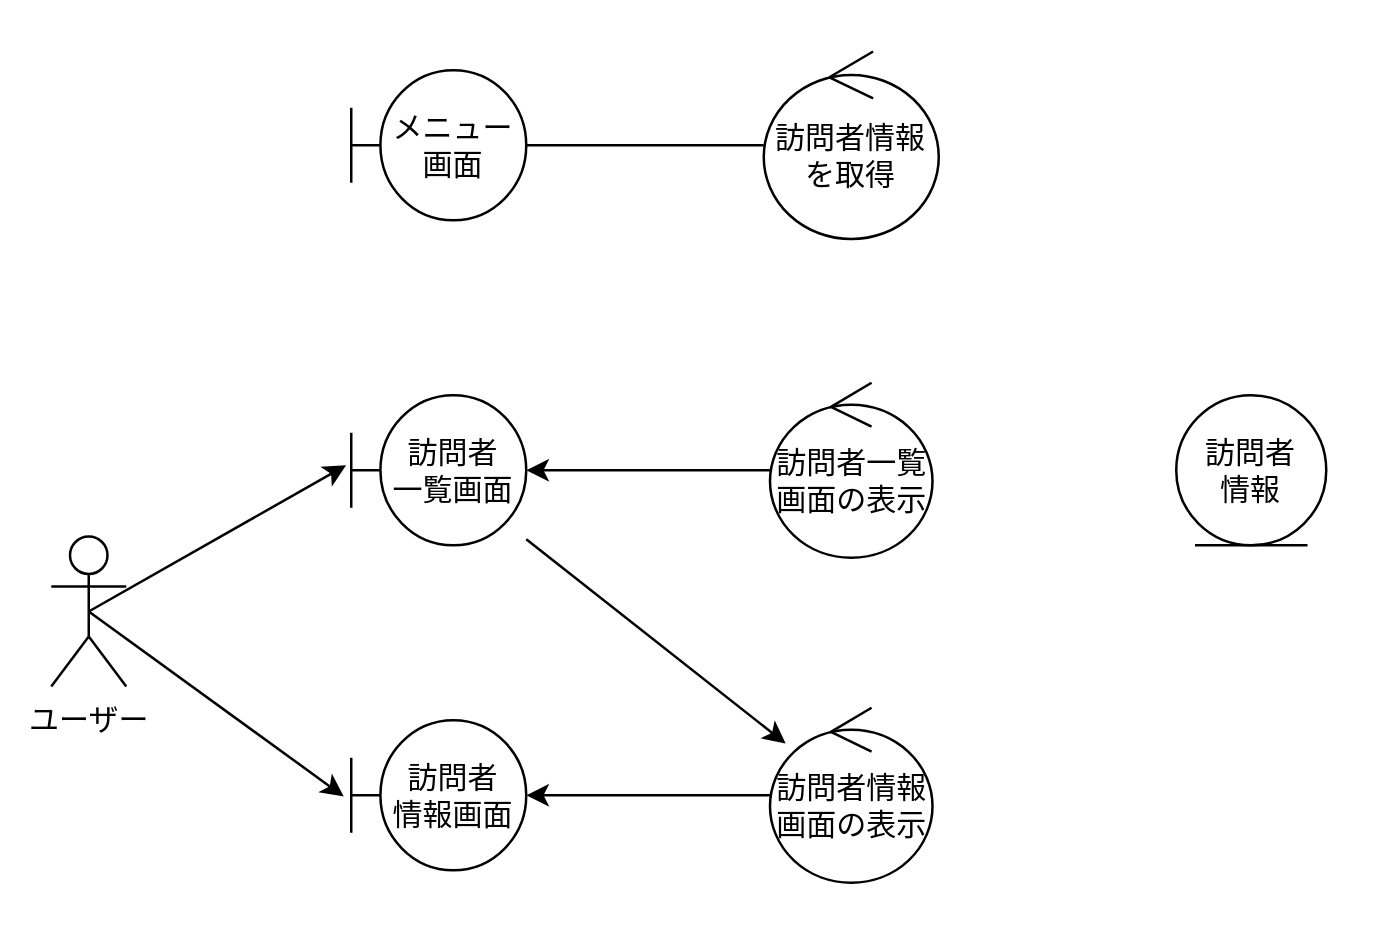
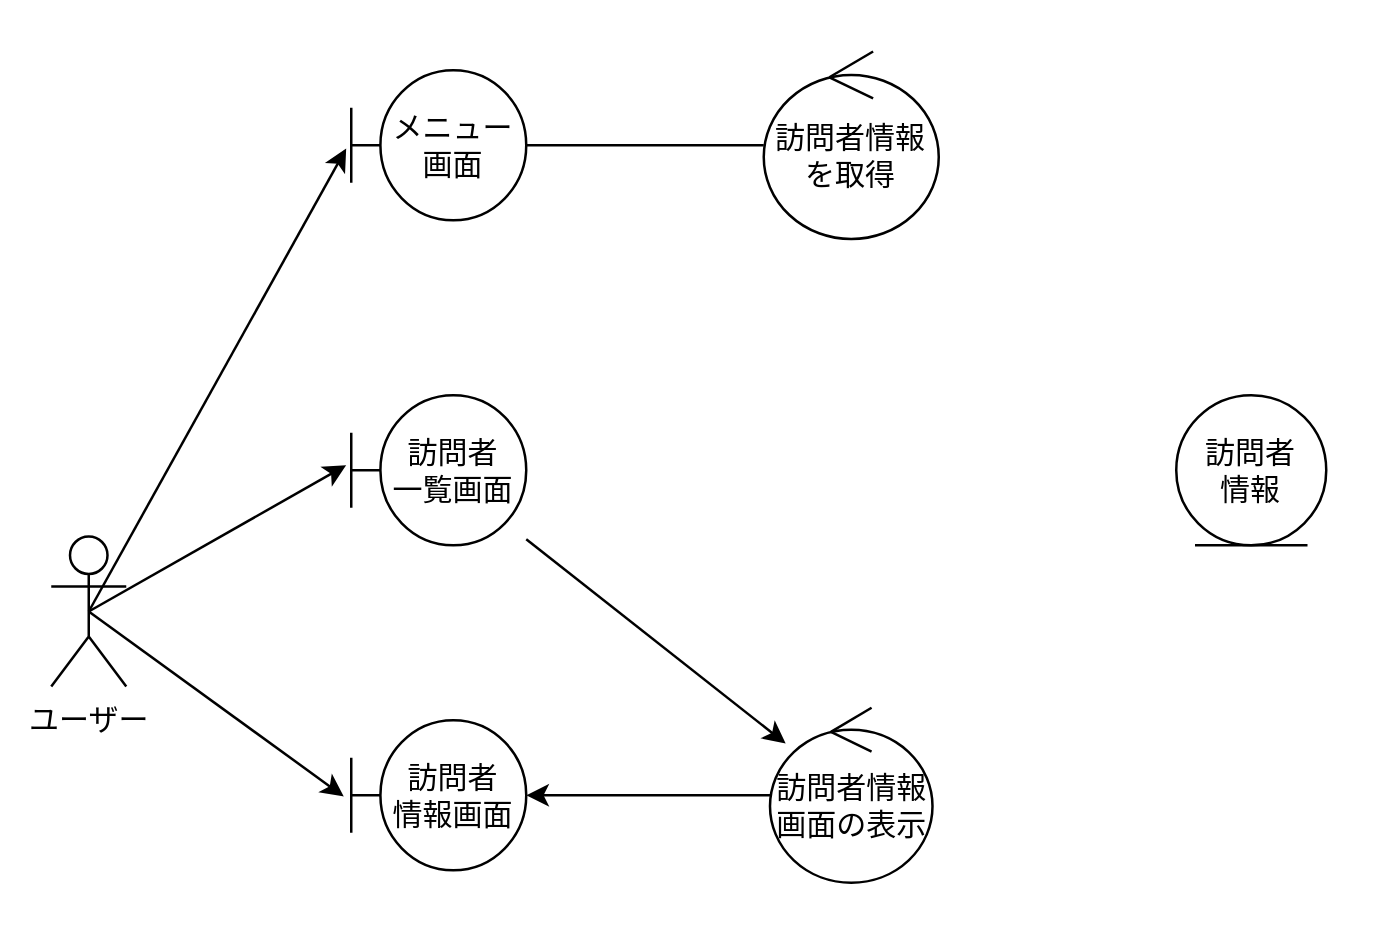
  <mxCell id="0" />
  <mxCell id="1" parent="0" />
  <mxCell id="2" value="ユーザー" style="shape=umlActor;verticalLabelPosition=bottom;verticalAlign=top;html=1;" parent="1" vertex="1"><mxGeometry x="20" y="214" width="30" height="60" as="geometry" /></mxCell>
  <mxCell id="3" value="メニュー画面" style="shape=umlBoundary;whiteSpace=wrap;html=1;" parent="1" vertex="1"><mxGeometry x="140" y="27.5" width="70" height="60" as="geometry" /></mxCell>
  <mxCell id="4" value="訪問者&lt;br&gt;一覧画面" style="shape=umlBoundary;whiteSpace=wrap;html=1;" parent="1" vertex="1"><mxGeometry x="140" y="157.5" width="70" height="60" as="geometry" /></mxCell>
+ <mxCell id="5" value="" style="endArrow=classic;html=1;rounded=0;exitX=0.5;exitY=0.5;exitDx=0;exitDy=0;exitPerimeter=0;entryX=-0.029;entryY=0.522;entryDx=0;entryDy=0;entryPerimeter=0;" parent="1" source="2" target="3" edge="1"><mxGeometry width="50" height="50" relative="1" as="geometry"><mxPoint x="240" y="224" as="sourcePoint" /><mxPoint x="290" y="174" as="targetPoint" /></mxGeometry></mxCell>
  <mxCell id="6" value="" style="endArrow=classic;html=1;rounded=0;exitX=0.5;exitY=0.5;exitDx=0;exitDy=0;exitPerimeter=0;entryX=-0.029;entryY=0.467;entryDx=0;entryDy=0;entryPerimeter=0;" parent="1" source="2" target="4" edge="1"><mxGeometry width="50" height="50" relative="1" as="geometry"><mxPoint x="140" y="274" as="sourcePoint" /><mxPoint x="245" y="214" as="targetPoint" /></mxGeometry></mxCell>
  <mxCell id="7" value="訪問者情報&lt;br&gt;を取得" style="ellipse;shape=umlControl;whiteSpace=wrap;html=1;" parent="1" vertex="1"><mxGeometry x="305" y="20" width="70" height="75" as="geometry" /></mxCell>
  <mxCell id="8" value="訪問者&lt;br&gt;情報" style="ellipse;shape=umlEntity;whiteSpace=wrap;html=1;" parent="1" vertex="1"><mxGeometry x="470" y="157.5" width="60" height="60" as="geometry" /></mxCell>
- <mxCell id="9" value="訪問者一覧&lt;br&gt;画面の表示" style="ellipse;shape=umlControl;whiteSpace=wrap;html=1;" parent="1" vertex="1"><mxGeometry x="307.5" y="152.5" width="65" height="70" as="geometry" /></mxCell>
  <mxCell id="10" value="" style="endArrow=none;html=1;rounded=0;" parent="1" source="3" target="7" edge="1"><mxGeometry width="50" height="50" relative="1" as="geometry"><mxPoint x="100" y="137.5" as="sourcePoint" /><mxPoint x="205" y="77.5" as="targetPoint" /></mxGeometry></mxCell>
- <mxCell id="11" value="" style="endArrow=classic;html=1;rounded=0;" parent="1" source="9" target="4" edge="1"><mxGeometry width="50" height="50" relative="1" as="geometry"><mxPoint x="240" y="197.5" as="sourcePoint" /><mxPoint x="345" y="137.5" as="targetPoint" /></mxGeometry></mxCell>
  <mxCell id="12" value="訪問者&lt;br&gt;情報画面" style="shape=umlBoundary;whiteSpace=wrap;html=1;" vertex="1" parent="1"><mxGeometry x="140" y="287.5" width="70" height="60" as="geometry" /></mxCell>
  <mxCell id="13" value="" style="endArrow=classic;html=1;rounded=0;exitX=0.5;exitY=0.5;exitDx=0;exitDy=0;exitPerimeter=0;" edge="1" parent="1" source="2"><mxGeometry width="50" height="50" relative="1" as="geometry"><mxPoint x="80" y="174" as="sourcePoint" /><mxPoint x="137" y="318" as="targetPoint" /></mxGeometry></mxCell>
  <mxCell id="14" value="訪問者情報&lt;br&gt;画面の表示" style="ellipse;shape=umlControl;whiteSpace=wrap;html=1;" vertex="1" parent="1"><mxGeometry x="307.5" y="282.5" width="65" height="70" as="geometry" /></mxCell>
  <mxCell id="15" value="" style="endArrow=classic;html=1;rounded=0;" edge="1" parent="1" source="4" target="14"><mxGeometry width="50" height="50" relative="1" as="geometry"><mxPoint x="318" y="282.5" as="sourcePoint" /><mxPoint x="220" y="282.5" as="targetPoint" /></mxGeometry></mxCell>
  <mxCell id="16" value="" style="endArrow=classic;html=1;rounded=0;" edge="1" parent="1" source="14" target="12"><mxGeometry width="50" height="50" relative="1" as="geometry"><mxPoint x="338" y="294" as="sourcePoint" /><mxPoint x="240" y="294" as="targetPoint" /></mxGeometry></mxCell>
